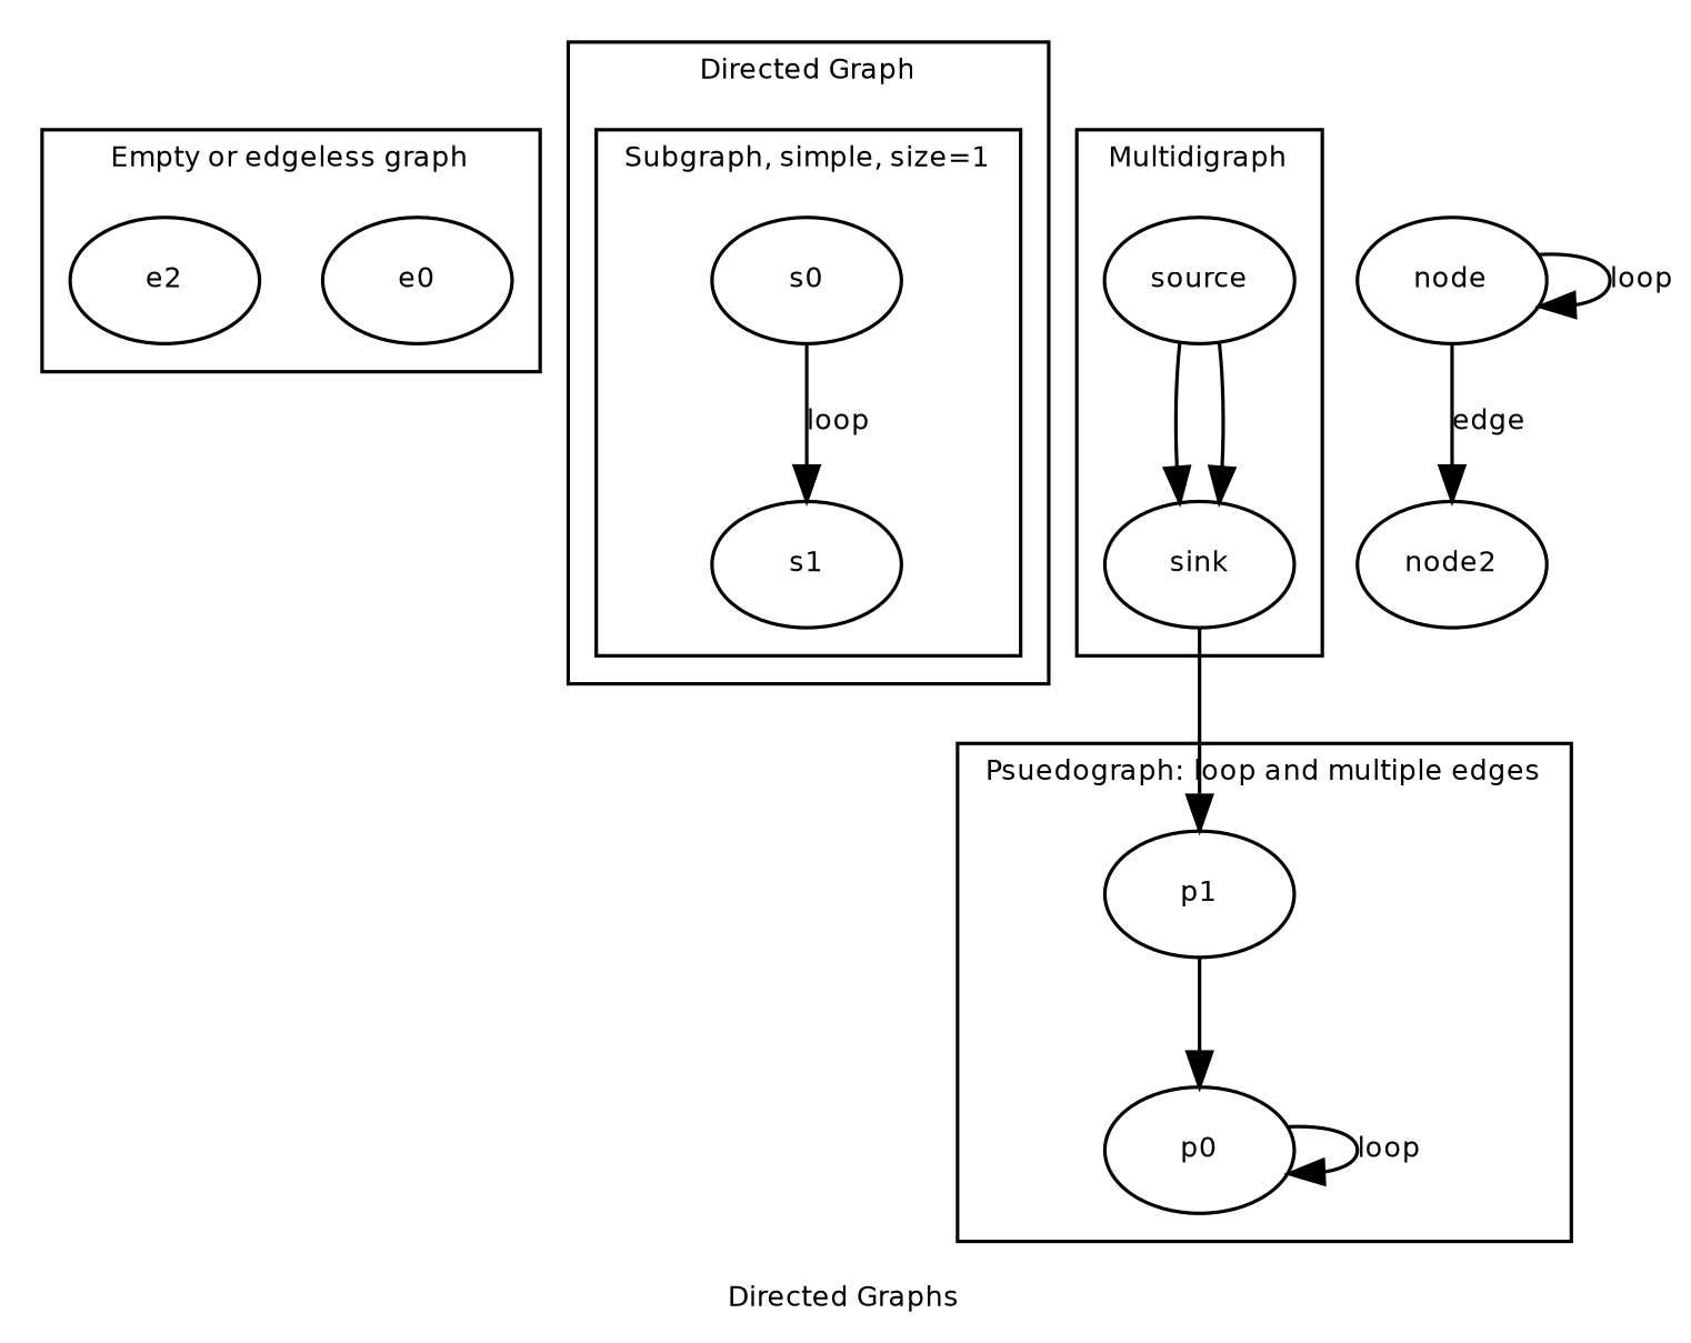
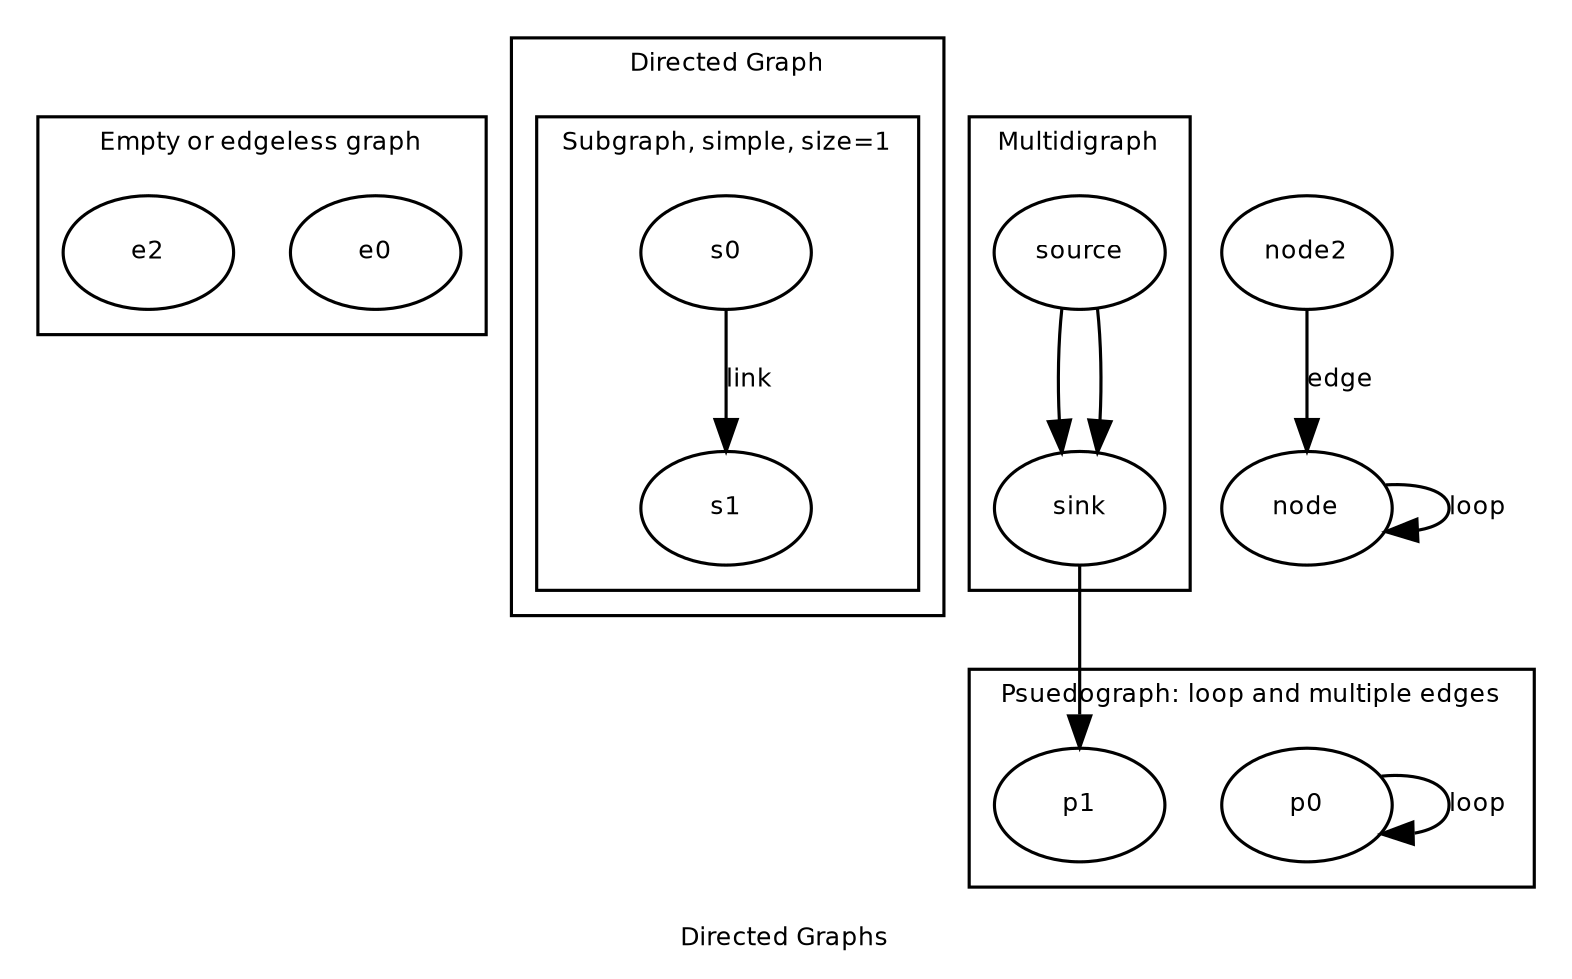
  digraph {
    fontname="DejaVu Sans"
    fontsize=8
    label="Directed Graphs"
    nodesep=0.25
    node [fontname="DejaVu Sans" fontsize=8 margin=0.1]
    edge [fontname="DejaVu Sans" fontsize=8]
    e0
    n2 [label=e2]
    s0
    s1
    source
    sink
    p0
    p1
    "node"
    node2
    subgraph cluster_1 {
      label="Empty or edgeless graph"
      e0
      n2
    }
    subgraph cluster_2 {
      label="null graph"
    }
    subgraph cluster_3 {
      label="Directed Graph"
      subgraph cluster_4 {
        label="Subgraph, simple, size=1"
        s0
        s1
      }
    }
    subgraph cluster_5 {
      label=Multidigraph
      source
      sink
    }
    subgraph cluster_6 {
      label="Psuedograph: loop and multiple edges"
      p0
      p1
    }
-   s0 -> s1 [label=loop]
+   s0 -> s1 [label=link]
    source -> sink
    source -> sink
    sink -> p1
    p0 -> p0 [label=loop]
-   p1 -> p0
    "node" -> "node" [label=loop]
-   "node" -> node2 [label="edge"]
+   node2 -> "node" [label="edge"]
  }
